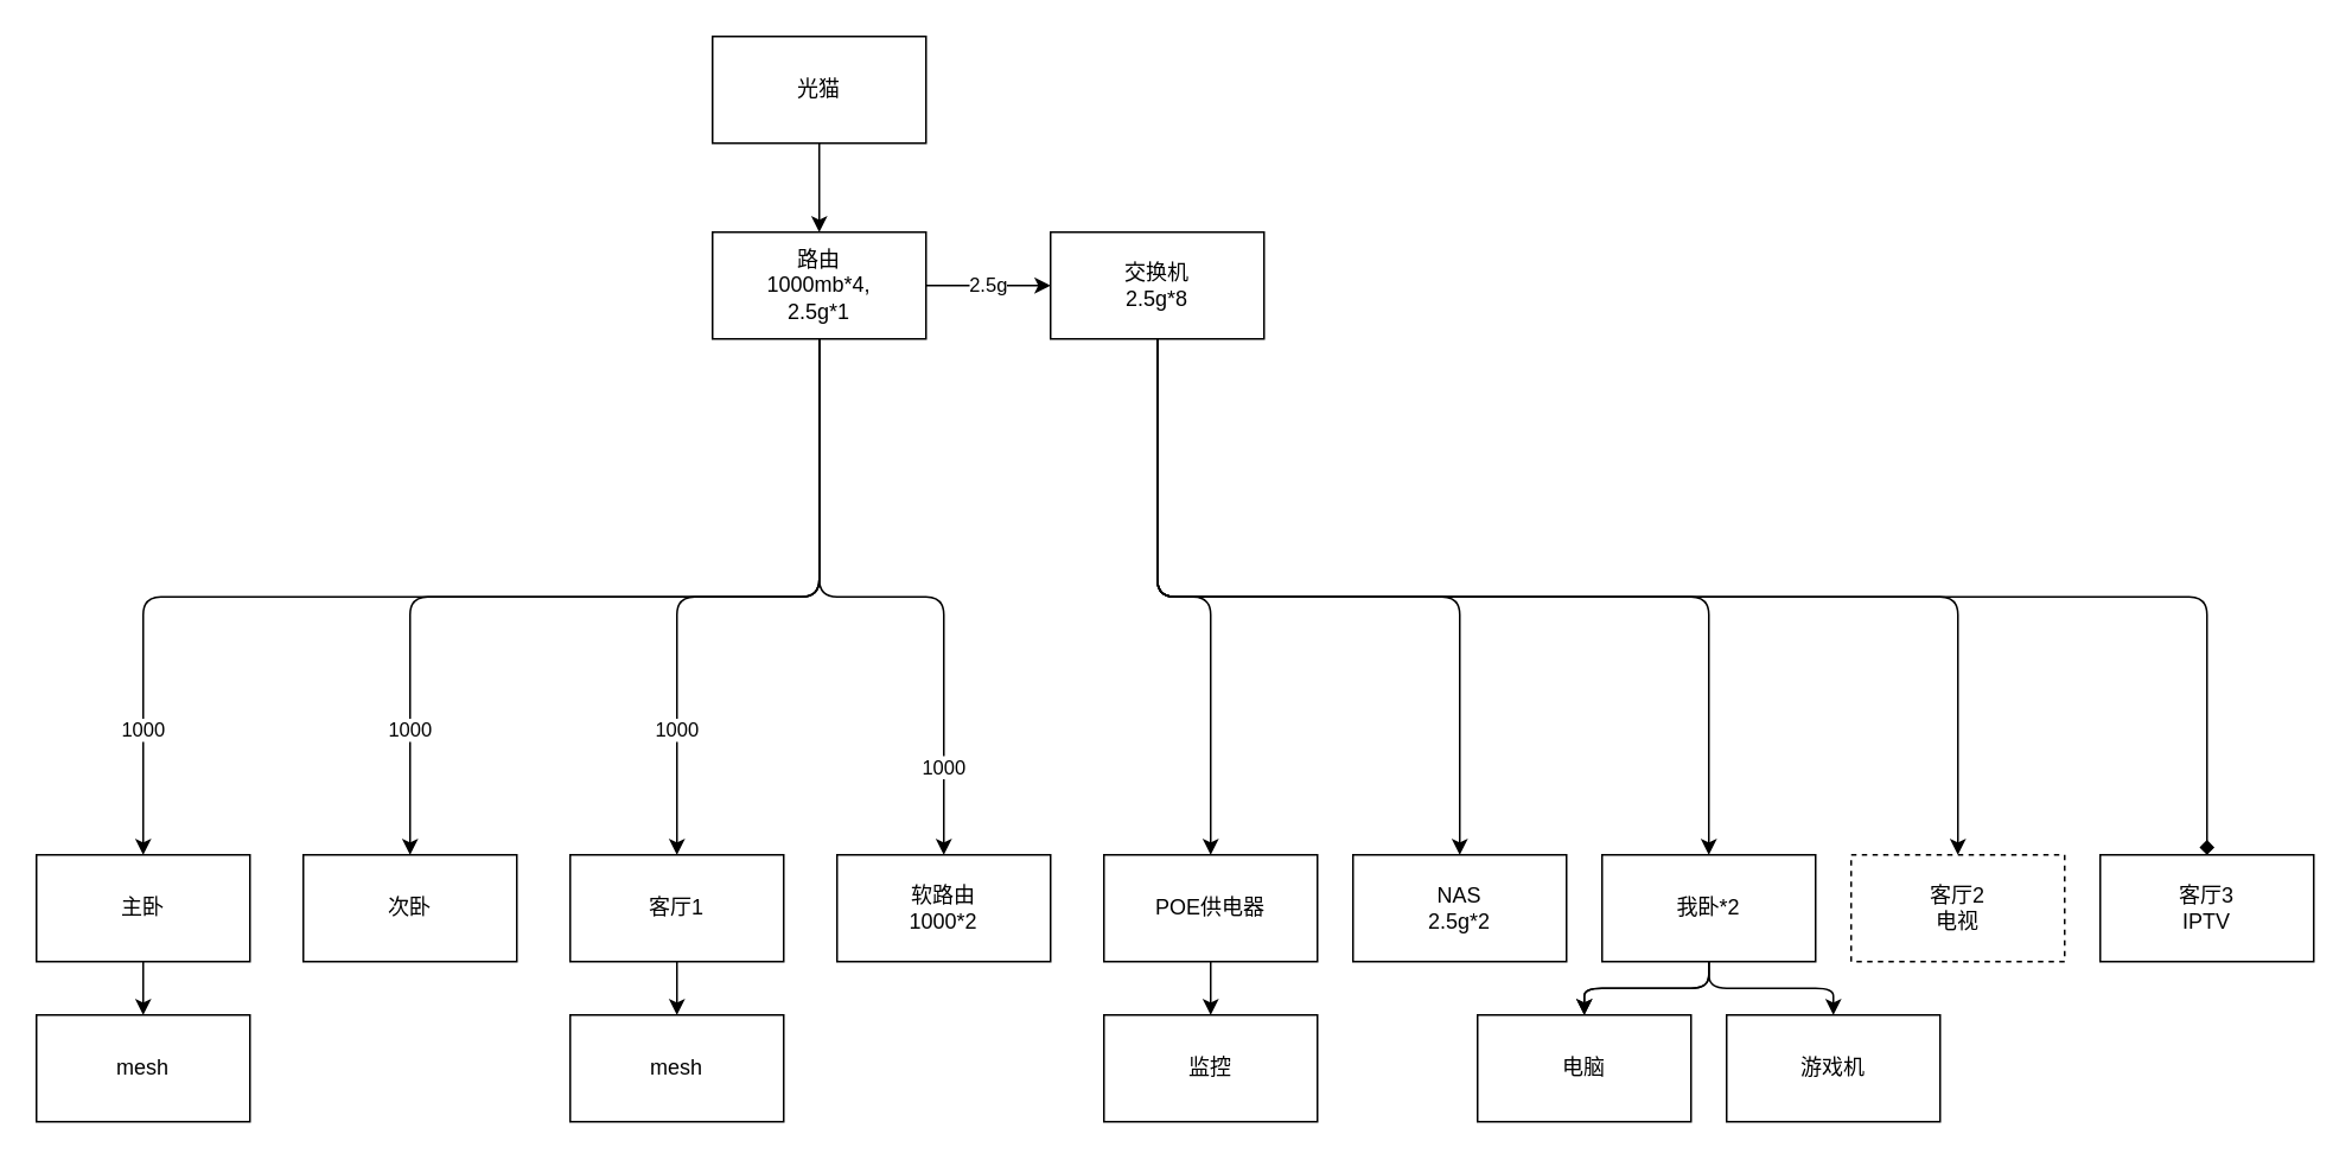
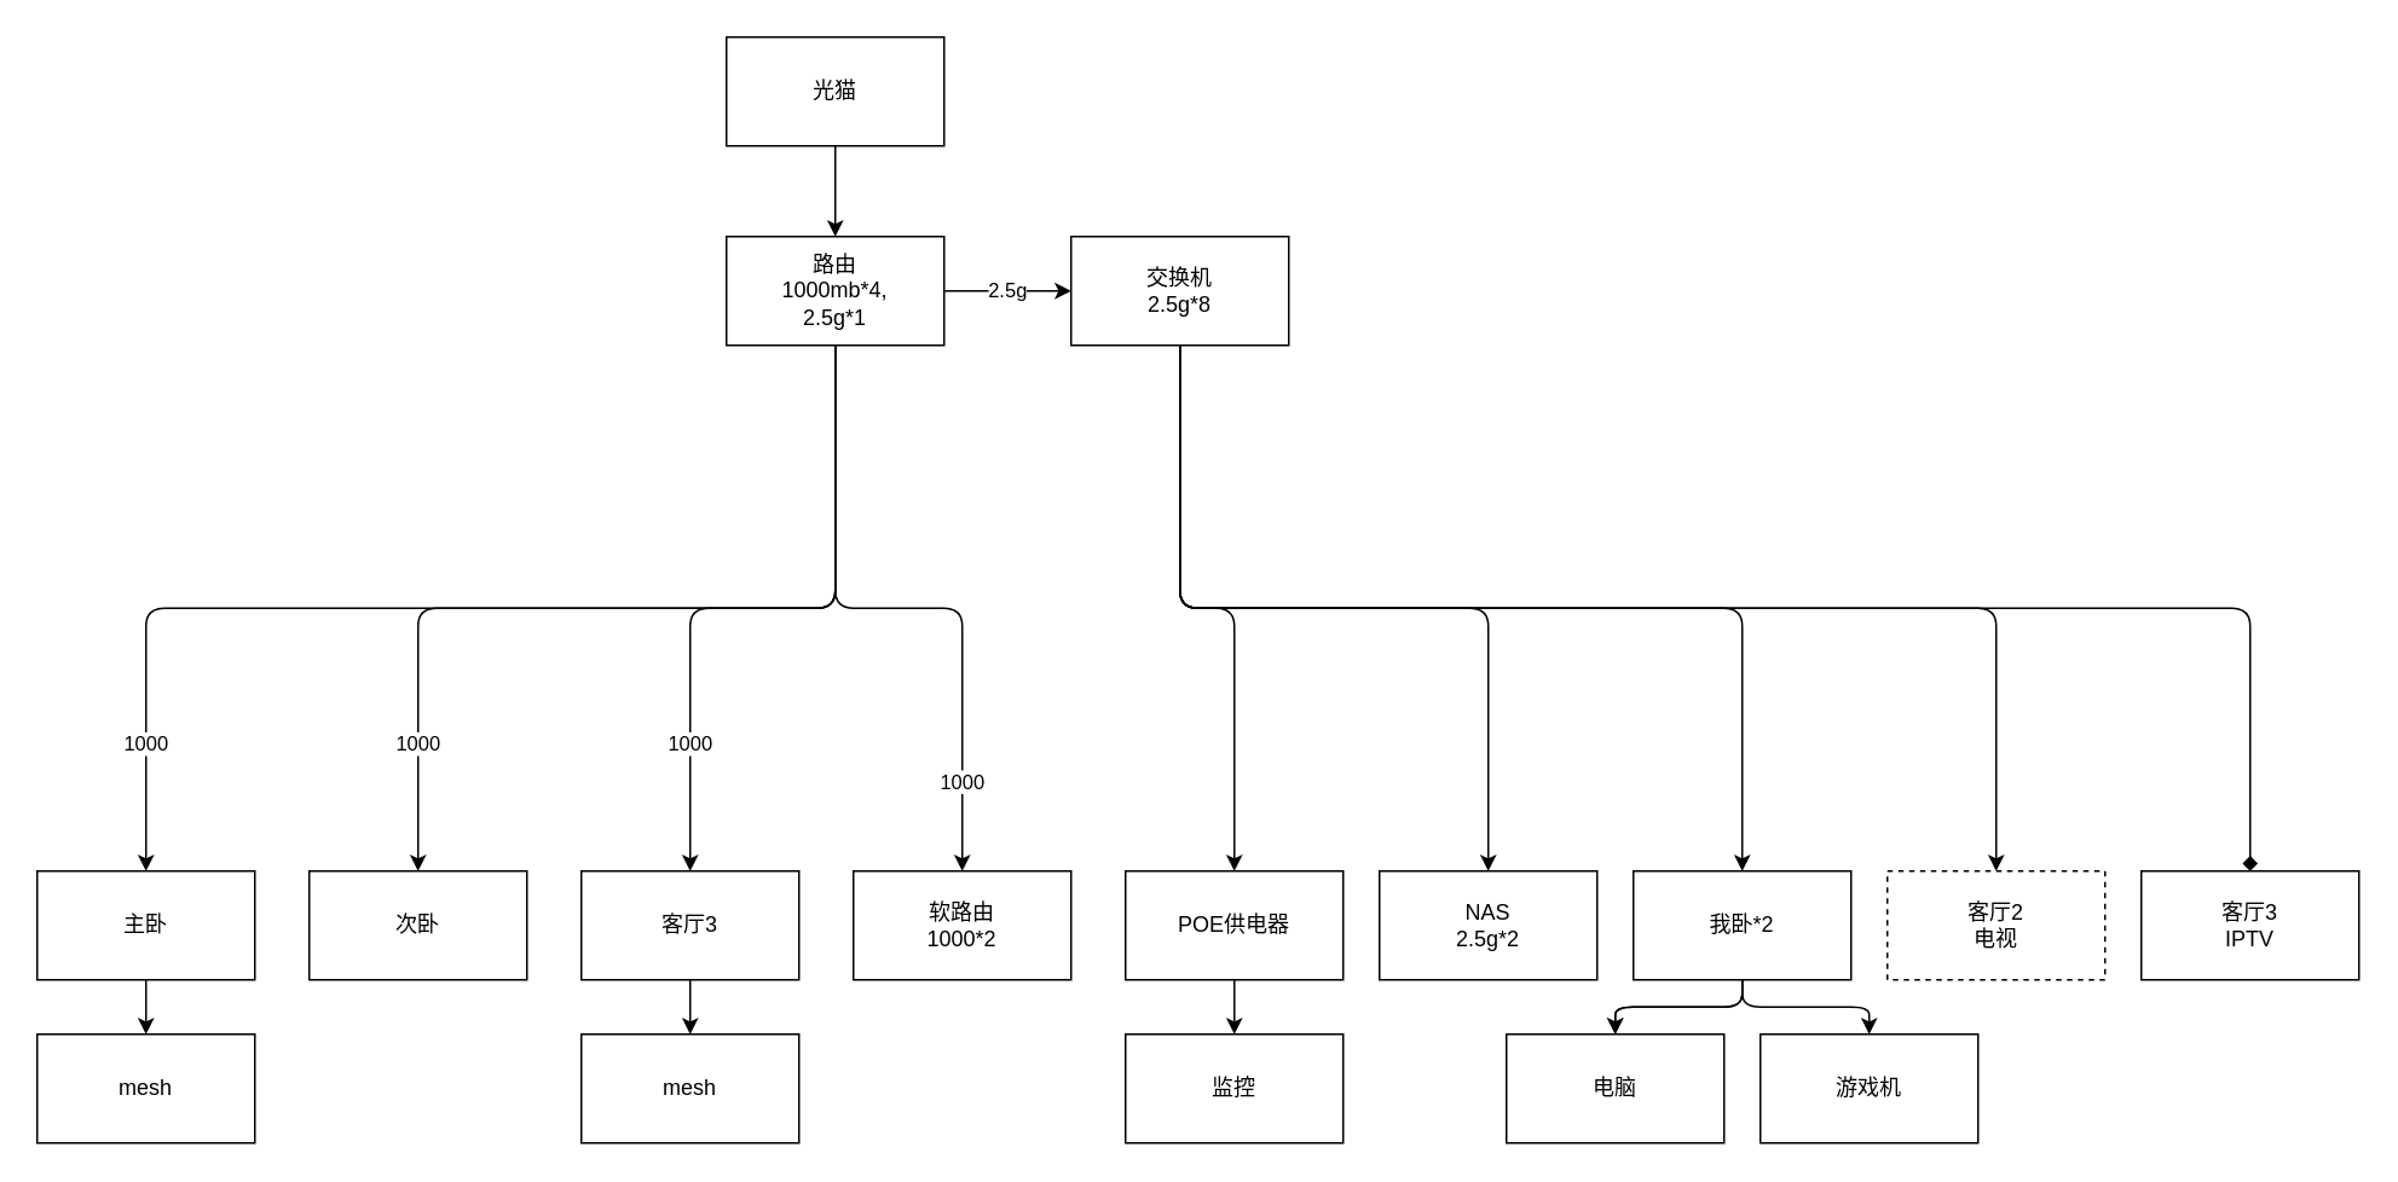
  <mxCell id="0" />
  <mxCell id="1" parent="0" />
  <mxCell id="2" style="edgeStyle=orthogonalEdgeStyle;html=1;exitX=0.5;exitY=1;exitDx=0;exitDy=0;entryX=0.5;entryY=0;entryDx=0;entryDy=0;" parent="1" source="3" target="9" edge="1"><mxGeometry relative="1" as="geometry" /></mxCell>
  <mxCell id="3" value="光猫" style="whiteSpace=wrap;html=1;" parent="1" vertex="1"><mxGeometry x="400" y="20" width="120" height="60" as="geometry" /></mxCell>
  <mxCell id="4" value="1000" style="edgeStyle=orthogonalEdgeStyle;html=1;exitX=0.5;exitY=1;exitDx=0;exitDy=0;entryX=0.5;entryY=0;entryDx=0;entryDy=0;" parent="1" source="9" target="21" edge="1"><mxGeometry x="0.726" relative="1" as="geometry"><mxPoint as="offset" /></mxGeometry></mxCell>
  <mxCell id="5" value="2.5g" style="edgeStyle=orthogonalEdgeStyle;html=1;exitX=1;exitY=0.5;exitDx=0;exitDy=0;" parent="1" source="9" target="27" edge="1"><mxGeometry relative="1" as="geometry" /></mxCell>
  <mxCell id="6" value="1000" style="edgeStyle=orthogonalEdgeStyle;html=1;exitX=0.5;exitY=1;exitDx=0;exitDy=0;entryX=0.5;entryY=0;entryDx=0;entryDy=0;" parent="1" source="9" target="12" edge="1"><mxGeometry x="0.731" relative="1" as="geometry"><mxPoint x="290" y="290" as="targetPoint" /><mxPoint as="offset" /></mxGeometry></mxCell>
  <mxCell id="7" value="1000" style="edgeStyle=orthogonalEdgeStyle;html=1;exitX=0.5;exitY=1;exitDx=0;exitDy=0;" edge="1" parent="1" source="9" target="11"><mxGeometry x="0.791" relative="1" as="geometry"><mxPoint as="offset" /></mxGeometry></mxCell>
  <mxCell id="8" value="1000" style="edgeStyle=orthogonalEdgeStyle;html=1;entryX=0.5;entryY=0;entryDx=0;entryDy=0;" edge="1" parent="1" source="9" target="18"><mxGeometry x="0.622" relative="1" as="geometry"><mxPoint as="offset" /></mxGeometry></mxCell>
  <mxCell id="9" value="路由&lt;br&gt;1000mb*4,&lt;br&gt;2.5g*1" style="whiteSpace=wrap;html=1;" parent="1" vertex="1"><mxGeometry x="400" y="130" width="120" height="60" as="geometry" /></mxCell>
  <mxCell id="10" style="edgeStyle=orthogonalEdgeStyle;html=1;entryX=0.5;entryY=0;entryDx=0;entryDy=0;" parent="1" source="11" target="28" edge="1"><mxGeometry relative="1" as="geometry" /></mxCell>
  <mxCell id="11" value="主卧" style="whiteSpace=wrap;html=1;" parent="1" vertex="1"><mxGeometry x="20" y="480" width="120" height="60" as="geometry" /></mxCell>
  <mxCell id="12" value="次卧" style="whiteSpace=wrap;html=1;" parent="1" vertex="1"><mxGeometry x="170" y="480" width="120" height="60" as="geometry" /></mxCell>
  <mxCell id="13" value="" style="edgeStyle=orthogonalEdgeStyle;html=1;" edge="1" parent="1" source="16" target="34"><mxGeometry relative="1" as="geometry" /></mxCell>
  <mxCell id="14" value="" style="edgeStyle=orthogonalEdgeStyle;html=1;" edge="1" parent="1" source="16" target="34"><mxGeometry relative="1" as="geometry" /></mxCell>
  <mxCell id="15" style="edgeStyle=orthogonalEdgeStyle;html=1;exitX=0.5;exitY=1;exitDx=0;exitDy=0;entryX=0.5;entryY=0;entryDx=0;entryDy=0;" edge="1" parent="1" source="16" target="35"><mxGeometry relative="1" as="geometry" /></mxCell>
  <mxCell id="16" value="我卧*2" style="whiteSpace=wrap;html=1;" parent="1" vertex="1"><mxGeometry x="900" y="480" width="120" height="60" as="geometry" /></mxCell>
  <mxCell id="17" value="" style="edgeStyle=orthogonalEdgeStyle;html=1;" parent="1" source="18" target="29" edge="1"><mxGeometry relative="1" as="geometry" /></mxCell>
- <mxCell id="18" value="客厅1" style="whiteSpace=wrap;html=1;" parent="1" vertex="1"><mxGeometry x="320" y="480" width="120" height="60" as="geometry" /></mxCell>
+ <mxCell id="18" value="客厅3" style="whiteSpace=wrap;html=1;" parent="1" vertex="1"><mxGeometry x="320" y="480" width="120" height="60" as="geometry" /></mxCell>
  <mxCell id="19" value="监控" style="whiteSpace=wrap;html=1;" parent="1" vertex="1"><mxGeometry x="620" y="570" width="120" height="60" as="geometry" /></mxCell>
  <mxCell id="20" value="NAS&lt;br&gt;2.5g*2" style="whiteSpace=wrap;html=1;" parent="1" vertex="1"><mxGeometry x="760" y="480" width="120" height="60" as="geometry" /></mxCell>
  <mxCell id="21" value="软路由&lt;br&gt;1000*2" style="whiteSpace=wrap;html=1;" parent="1" vertex="1"><mxGeometry x="470" y="480" width="120" height="60" as="geometry" /></mxCell>
  <mxCell id="22" style="edgeStyle=orthogonalEdgeStyle;html=1;exitX=0.5;exitY=1;exitDx=0;exitDy=0;" parent="1" source="27" target="20" edge="1"><mxGeometry relative="1" as="geometry" /></mxCell>
  <mxCell id="23" style="edgeStyle=orthogonalEdgeStyle;html=1;exitX=0.5;exitY=1;exitDx=0;exitDy=0;entryX=0.5;entryY=0;entryDx=0;entryDy=0;" parent="1" source="27" target="16" edge="1"><mxGeometry relative="1" as="geometry" /></mxCell>
  <mxCell id="24" style="edgeStyle=orthogonalEdgeStyle;html=1;exitX=0.5;exitY=1;exitDx=0;exitDy=0;entryX=0.5;entryY=0;entryDx=0;entryDy=0;" parent="1" source="27" target="30" edge="1"><mxGeometry relative="1" as="geometry" /></mxCell>
  <mxCell id="25" style="edgeStyle=orthogonalEdgeStyle;html=1;exitX=0.5;exitY=1;exitDx=0;exitDy=0;entryX=0.5;entryY=0;entryDx=0;entryDy=0;" edge="1" parent="1" source="27" target="33"><mxGeometry relative="1" as="geometry" /></mxCell>
  <mxCell id="26" style="edgeStyle=orthogonalEdgeStyle;html=1;exitX=0.5;exitY=1;exitDx=0;exitDy=0;endArrow=diamond;" edge="1" parent="1" source="27" target="31"><mxGeometry relative="1" as="geometry" /></mxCell>
  <mxCell id="27" value="交换机&lt;br&gt;2.5g*8" style="whiteSpace=wrap;html=1;" parent="1" vertex="1"><mxGeometry x="590" y="130" width="120" height="60" as="geometry" /></mxCell>
  <mxCell id="28" value="mesh" style="whiteSpace=wrap;html=1;" parent="1" vertex="1"><mxGeometry x="20" y="570" width="120" height="60" as="geometry" /></mxCell>
  <mxCell id="29" value="mesh" style="whiteSpace=wrap;html=1;" parent="1" vertex="1"><mxGeometry x="320" y="570" width="120" height="60" as="geometry" /></mxCell>
  <mxCell id="30" value="客厅2&lt;br&gt;电视" style="whiteSpace=wrap;html=1;dashed=1;" parent="1" vertex="1"><mxGeometry x="1040" y="480" width="120" height="60" as="geometry" /></mxCell>
  <mxCell id="31" value="客厅3&lt;br&gt;IPTV" style="whiteSpace=wrap;html=1;" parent="1" vertex="1"><mxGeometry x="1180" y="480" width="120" height="60" as="geometry" /></mxCell>
  <mxCell id="32" value="" style="edgeStyle=orthogonalEdgeStyle;html=1;" parent="1" source="33" target="19" edge="1"><mxGeometry relative="1" as="geometry" /></mxCell>
  <mxCell id="33" value="POE供电器" style="whiteSpace=wrap;html=1;" parent="1" vertex="1"><mxGeometry x="620" y="480" width="120" height="60" as="geometry" /></mxCell>
  <mxCell id="34" value="电脑" style="whiteSpace=wrap;html=1;" vertex="1" parent="1"><mxGeometry x="830" y="570" width="120" height="60" as="geometry" /></mxCell>
  <mxCell id="35" value="游戏机" style="whiteSpace=wrap;html=1;" vertex="1" parent="1"><mxGeometry x="970" y="570" width="120" height="60" as="geometry" /></mxCell>
